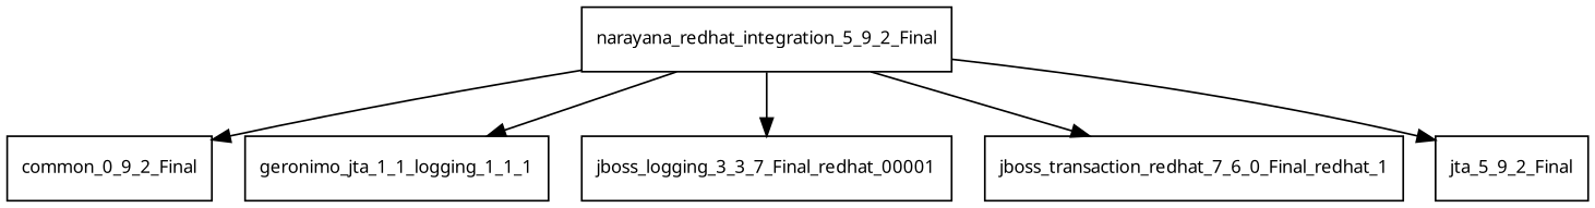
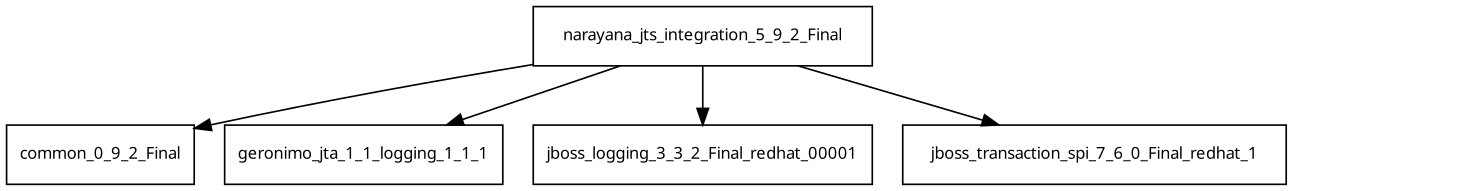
  digraph {
    fontname="Noto Sans"
    node [fontname="Noto Sans" fontsize=10.0 shape=box]
    edge [fontname="Noto Sans"]
    n1 [label=common_0_9_2_Final]
-   narayana_jts_integration_5_9_2_Final [label=narayana_redhat_integration_5_9_2_Final]
+   narayana_jts_integration_5_9_2_Final
    n3 [label=geronimo_jta_1_1_logging_1_1_1]
-   jboss_logging_3_3_2_Final_redhat_00001 [label=jboss_logging_3_3_7_Final_redhat_00001]
-   jboss_transaction_spi_7_6_0_Final_redhat_1 [label=jboss_transaction_redhat_7_6_0_Final_redhat_1]
-   jta_5_9_2_Final
+   jboss_logging_3_3_2_Final_redhat_00001
+   jboss_transaction_spi_7_6_0_Final_redhat_1
    narayana_jts_integration_5_9_2_Final -> n1
    narayana_jts_integration_5_9_2_Final -> n3
    narayana_jts_integration_5_9_2_Final -> jboss_logging_3_3_2_Final_redhat_00001
    narayana_jts_integration_5_9_2_Final -> jboss_transaction_spi_7_6_0_Final_redhat_1
-   narayana_jts_integration_5_9_2_Final -> jta_5_9_2_Final
  }
